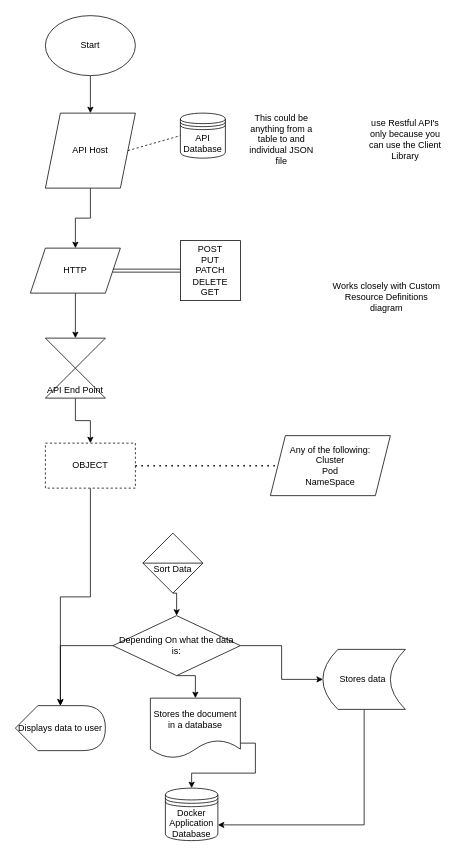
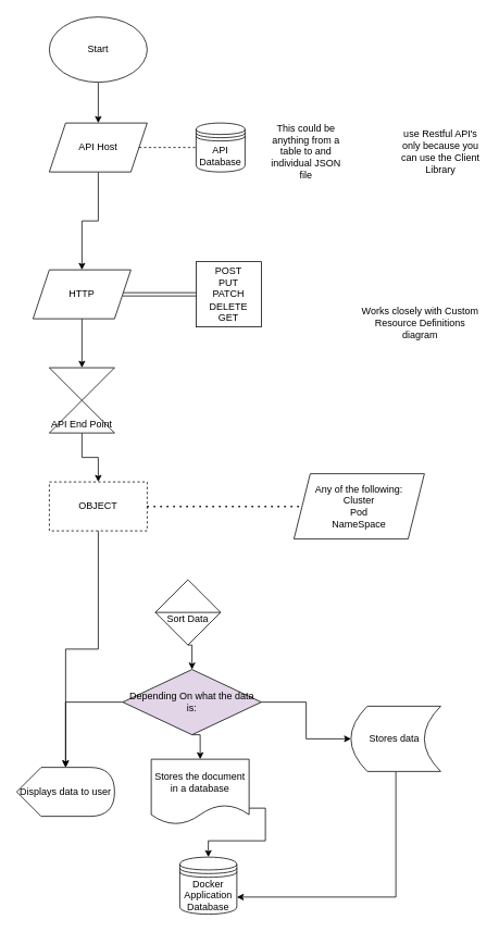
  <mxCell id="0" />
  <mxCell id="1" parent="0" />
  <mxCell id="2" style="edgeStyle=orthogonalEdgeStyle;rounded=0;orthogonalLoop=1;jettySize=auto;html=1;exitX=0.5;exitY=1;exitDx=0;exitDy=0;entryX=0.5;entryY=0;entryDx=0;entryDy=0;" parent="1" source="3" target="13" edge="1"><mxGeometry relative="1" as="geometry" /></mxCell>
  <mxCell id="3" value="Start" style="ellipse;whiteSpace=wrap;html=1;" parent="1" vertex="1"><mxGeometry x="60" width="120" height="80" as="geometry" y="20" /></mxCell>
  <mxCell id="4" style="edgeStyle=orthogonalEdgeStyle;rounded=0;orthogonalLoop=1;jettySize=auto;html=1;exitX=0.5;exitY=1;exitDx=0;exitDy=0;entryX=0.5;entryY=0;entryDx=0;entryDy=0;" parent="1" source="6" target="17" edge="1"><mxGeometry relative="1" as="geometry" /></mxCell>
  <mxCell id="5" style="edgeStyle=orthogonalEdgeStyle;shape=link;rounded=0;orthogonalLoop=1;jettySize=auto;html=1;exitX=1;exitY=0.5;exitDx=0;exitDy=0;" edge="1" parent="1" source="6" target="9"><mxGeometry relative="1" as="geometry" /></mxCell>
  <mxCell id="6" value="HTTP" style="shape=parallelogram;perimeter=parallelogramPerimeter;whiteSpace=wrap;html=1;fixedSize=1;" parent="1" vertex="1"><mxGeometry x="40" y="330" width="120" height="60" as="geometry" /></mxCell>
  <mxCell id="7" style="edgeStyle=orthogonalEdgeStyle;rounded=0;orthogonalLoop=1;jettySize=auto;html=1;exitX=0.5;exitY=1;exitDx=0;exitDy=0;" edge="1" parent="1" source="8" target="23"><mxGeometry relative="1" as="geometry" /></mxCell>
  <mxCell id="8" value="OBJECT" style="rounded=0;whiteSpace=wrap;html=1;dashed=1;" parent="1" vertex="1"><mxGeometry x="60" y="590" width="120" height="60" as="geometry" /></mxCell>
  <mxCell id="9" value="POST&lt;br&gt;PUT&lt;br&gt;PATCH&lt;br&gt;DELETE&lt;br&gt;GET" style="text;html=1;align=center;verticalAlign=middle;whiteSpace=wrap;rounded=0;strokeColor=#000000;" parent="1" vertex="1"><mxGeometry x="240" y="320" width="80" height="80" as="geometry" /></mxCell>
  <mxCell id="10" value="&lt;span&gt;Any of the following:&lt;/span&gt;&lt;br&gt;&lt;span&gt;Cluster&lt;/span&gt;&lt;br&gt;&lt;span&gt;Pod&lt;/span&gt;&lt;br&gt;&lt;span&gt;NameSpace&lt;/span&gt;" style="shape=parallelogram;perimeter=parallelogramPerimeter;whiteSpace=wrap;html=1;fixedSize=1;" vertex="1" parent="1"><mxGeometry x="360" y="580" width="160" height="80" as="geometry" /></mxCell>
  <mxCell id="11" value="" style="endArrow=none;dashed=1;html=1;dashPattern=1 3;strokeWidth=2;exitX=1;exitY=0.5;exitDx=0;exitDy=0;entryX=0;entryY=0.5;entryDx=0;entryDy=0;" edge="1" parent="1" source="8" target="10"><mxGeometry width="50" height="50" relative="1" as="geometry"><mxPoint x="280" y="370" as="sourcePoint" /><mxPoint x="330" y="320" as="targetPoint" /></mxGeometry></mxCell>
  <mxCell id="12" style="edgeStyle=orthogonalEdgeStyle;rounded=0;orthogonalLoop=1;jettySize=auto;html=1;exitX=0.5;exitY=1;exitDx=0;exitDy=0;" edge="1" parent="1" source="13" target="6"><mxGeometry relative="1" as="geometry" /></mxCell>
- <mxCell id="13" value="API Host" style="shape=parallelogram;perimeter=parallelogramPerimeter;whiteSpace=wrap;html=1;fixedSize=1;" vertex="1" parent="1"><mxGeometry x="60" y="150" width="120" height="100" as="geometry" /></mxCell>
+ <mxCell id="13" value="API Host" style="shape=parallelogram;perimeter=parallelogramPerimeter;whiteSpace=wrap;html=1;fixedSize=1;" vertex="1" parent="1"><mxGeometry x="60" y="150" width="120" height="60" as="geometry" /></mxCell>
  <mxCell id="14" value="API Database" style="shape=datastore;whiteSpace=wrap;html=1;" vertex="1" parent="1"><mxGeometry x="240" y="150" width="60" height="60" as="geometry" /></mxCell>
  <mxCell id="15" value="" style="endArrow=none;dashed=1;html=1;entryX=0;entryY=0.5;entryDx=0;entryDy=0;exitX=1;exitY=0.5;exitDx=0;exitDy=0;" edge="1" parent="1" source="13" target="14"><mxGeometry width="50" height="50" relative="1" as="geometry"><mxPoint x="280" y="370" as="sourcePoint" /><mxPoint x="330" y="320" as="targetPoint" /></mxGeometry></mxCell>
  <mxCell id="16" style="edgeStyle=orthogonalEdgeStyle;rounded=0;orthogonalLoop=1;jettySize=auto;html=1;" edge="1" parent="1" source="17" target="8"><mxGeometry relative="1" as="geometry" /></mxCell>
  <mxCell id="17" value="&lt;br&gt;&lt;br&gt;&lt;br&gt;&lt;br&gt;API End Point" style="shape=collate;whiteSpace=wrap;html=1;" vertex="1" parent="1"><mxGeometry x="60" y="450" width="80" height="80" as="geometry" /></mxCell>
  <mxCell id="18" value="This could be anything from a table to and individual JSON file" style="text;html=1;strokeColor=none;fillColor=none;align=center;verticalAlign=middle;whiteSpace=wrap;rounded=0;" vertex="1" parent="1"><mxGeometry x="330" y="150" width="90" height="70" as="geometry" /></mxCell>
  <mxCell id="19" style="edgeStyle=orthogonalEdgeStyle;rounded=0;orthogonalLoop=1;jettySize=auto;html=1;exitX=0.5;exitY=1;exitDx=0;exitDy=0;entryX=0.5;entryY=0;entryDx=0;entryDy=0;" edge="1" parent="1" source="22" target="25"><mxGeometry relative="1" as="geometry" /></mxCell>
  <mxCell id="20" style="edgeStyle=orthogonalEdgeStyle;rounded=0;orthogonalLoop=1;jettySize=auto;html=1;exitX=1;exitY=0.5;exitDx=0;exitDy=0;" edge="1" parent="1" source="22" target="27"><mxGeometry relative="1" as="geometry" /></mxCell>
  <mxCell id="21" style="edgeStyle=orthogonalEdgeStyle;rounded=0;orthogonalLoop=1;jettySize=auto;html=1;exitX=0;exitY=0.5;exitDx=0;exitDy=0;" edge="1" parent="1" source="22" target="23"><mxGeometry relative="1" as="geometry" /></mxCell>
- <mxCell id="22" value="Depending On what the data&lt;br&gt;is:" style="rhombus;whiteSpace=wrap;html=1;" vertex="1" parent="1"><mxGeometry x="150" y="820" width="170" height="80" as="geometry" /></mxCell>
+ <mxCell id="22" value="Depending On what the data&lt;br&gt;is:" style="rhombus;whiteSpace=wrap;html=1;fillColor=#e1d5e7;" vertex="1" parent="1"><mxGeometry x="150" y="820" width="170" height="80" as="geometry" /></mxCell>
  <mxCell id="23" value="Displays data to user" style="shape=display;whiteSpace=wrap;html=1;" vertex="1" parent="1"><mxGeometry x="20" y="940" width="120" height="60" as="geometry" /></mxCell>
  <mxCell id="24" style="edgeStyle=orthogonalEdgeStyle;rounded=0;orthogonalLoop=1;jettySize=auto;html=1;exitX=1;exitY=0.75;exitDx=0;exitDy=0;" edge="1" parent="1" source="25" target="28"><mxGeometry relative="1" as="geometry" /></mxCell>
- <mxCell id="25" value="Stores the document in a database" style="shape=document;whiteSpace=wrap;html=1;boundedLbl=1;" vertex="1" parent="1"><mxGeometry x="200" y="930" width="120" height="80" as="geometry" /></mxCell>
+ <mxCell id="25" value="Stores the document in a database" style="shape=document;whiteSpace=wrap;html=1;boundedLbl=1;" vertex="1" parent="1"><mxGeometry x="185" y="930" width="120" height="80" as="geometry" /></mxCell>
  <mxCell id="26" style="edgeStyle=orthogonalEdgeStyle;rounded=0;orthogonalLoop=1;jettySize=auto;html=1;exitX=0.5;exitY=1;exitDx=0;exitDy=0;entryX=1;entryY=0.7;entryDx=0;entryDy=0;" edge="1" parent="1" source="27" target="28"><mxGeometry relative="1" as="geometry" /></mxCell>
  <mxCell id="27" value="Stores data&amp;nbsp;" style="shape=dataStorage;whiteSpace=wrap;html=1;fixedSize=1;" vertex="1" parent="1"><mxGeometry x="430" y="865" width="110" height="80" as="geometry" /></mxCell>
  <mxCell id="28" value="Docker Application Database" style="shape=datastore;whiteSpace=wrap;html=1;" vertex="1" parent="1"><mxGeometry x="220" y="1050" width="70" height="70" as="geometry" /></mxCell>
  <mxCell id="29" style="edgeStyle=orthogonalEdgeStyle;rounded=0;orthogonalLoop=1;jettySize=auto;html=1;exitX=0.5;exitY=1;exitDx=0;exitDy=0;entryX=0.5;entryY=0;entryDx=0;entryDy=0;" edge="1" parent="1" source="30" target="22"><mxGeometry relative="1" as="geometry" /></mxCell>
  <mxCell id="30" value="&lt;br&gt;Sort Data" style="shape=sortShape;perimeter=rhombusPerimeter;whiteSpace=wrap;html=1;" vertex="1" parent="1"><mxGeometry x="190" y="710" width="80" height="80" as="geometry" /></mxCell>
  <mxCell id="31" value="use Restful API's only because you can use the Client Library" style="text;html=1;strokeColor=none;fillColor=none;align=center;verticalAlign=middle;whiteSpace=wrap;rounded=0;" vertex="1" parent="1"><mxGeometry x="490" y="140" width="100" height="90" as="geometry" /></mxCell>
  <mxCell id="32" value="&lt;span&gt;Works closely with Custom Resource Definitions diagram&lt;/span&gt;" style="text;html=1;strokeColor=none;fillColor=none;align=center;verticalAlign=middle;whiteSpace=wrap;rounded=0;" vertex="1" parent="1"><mxGeometry x="440" y="350" width="150" height="90" as="geometry" /></mxCell>
